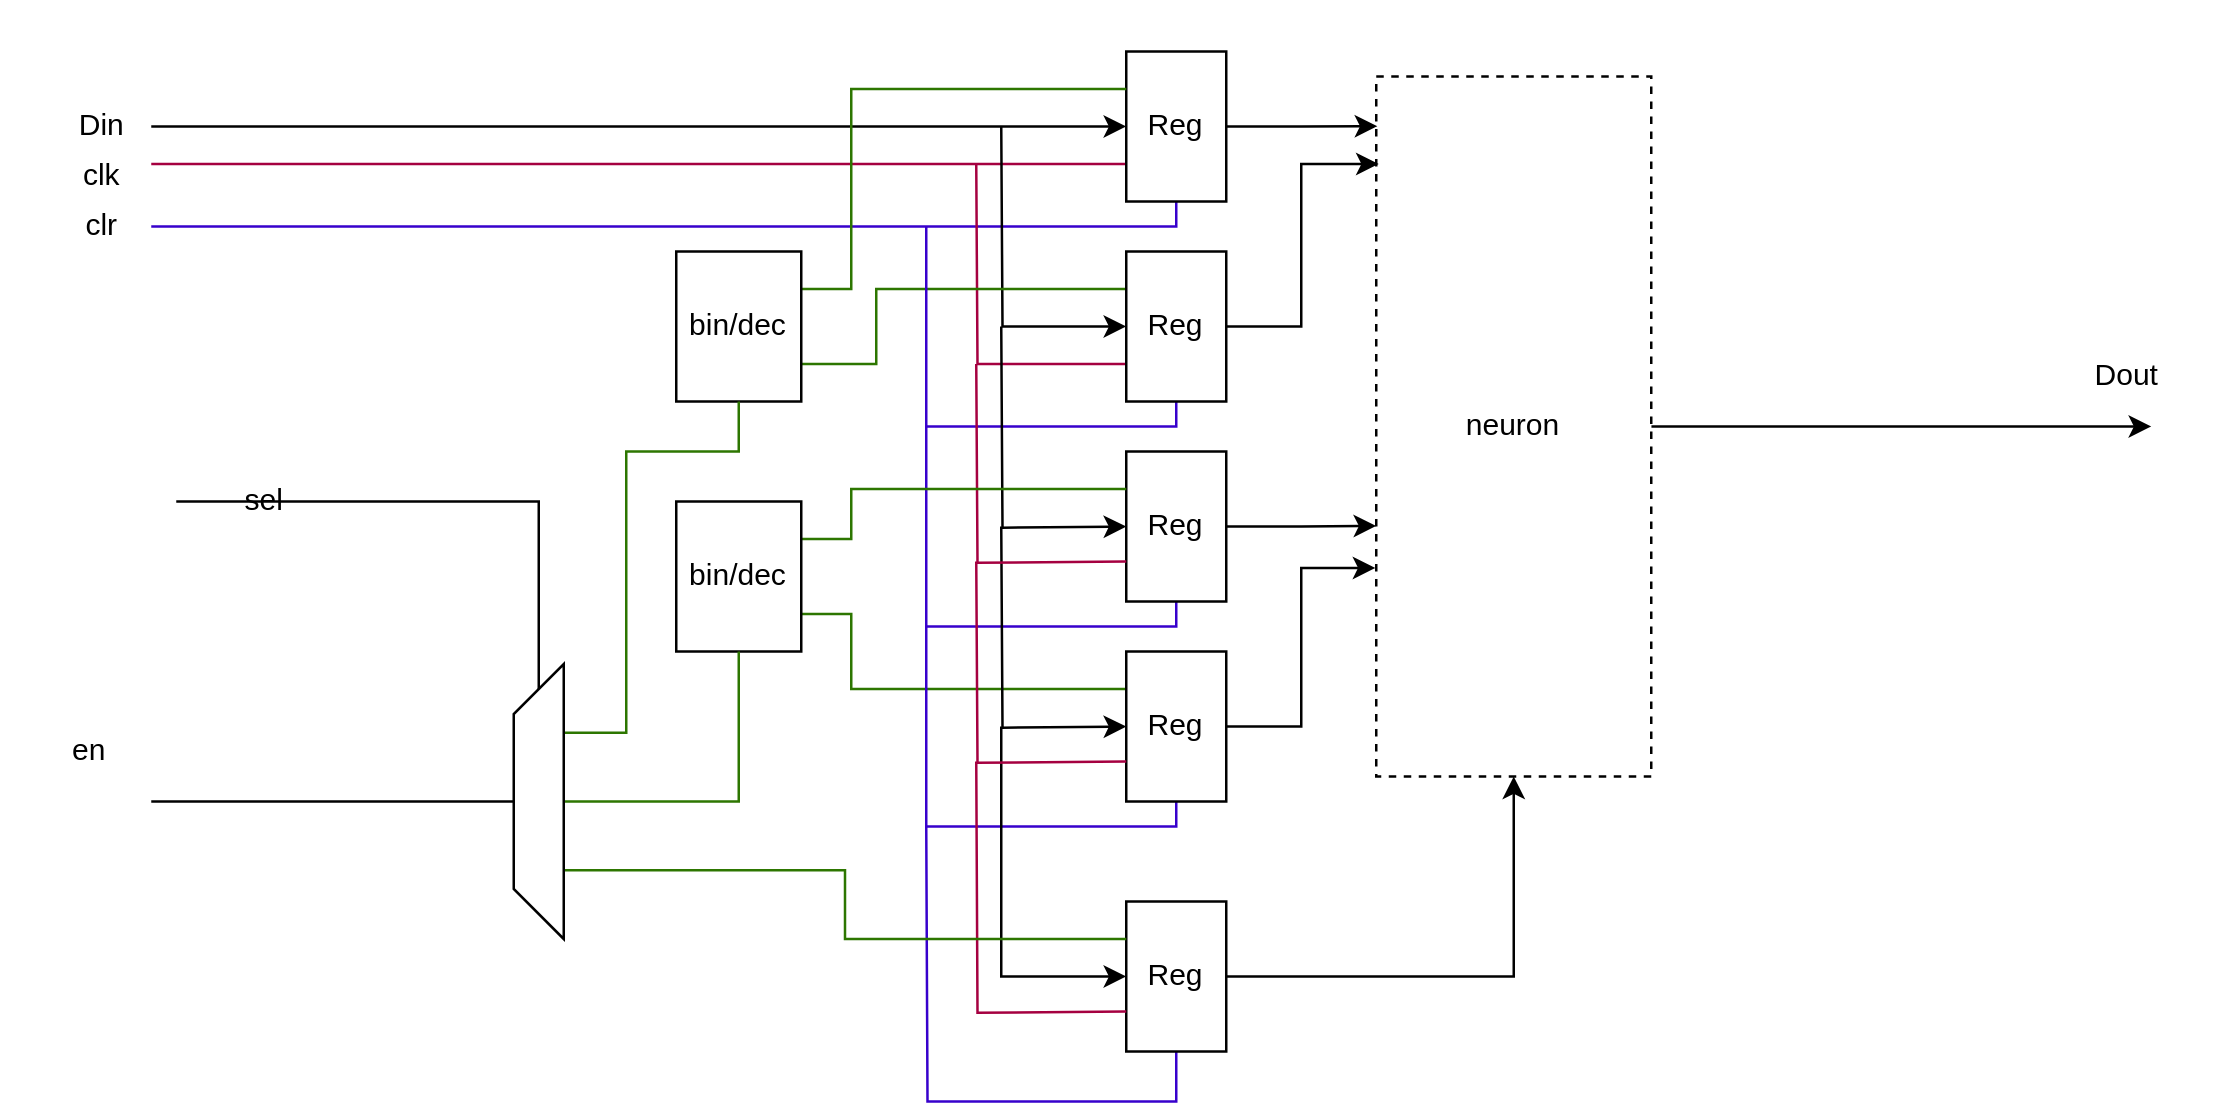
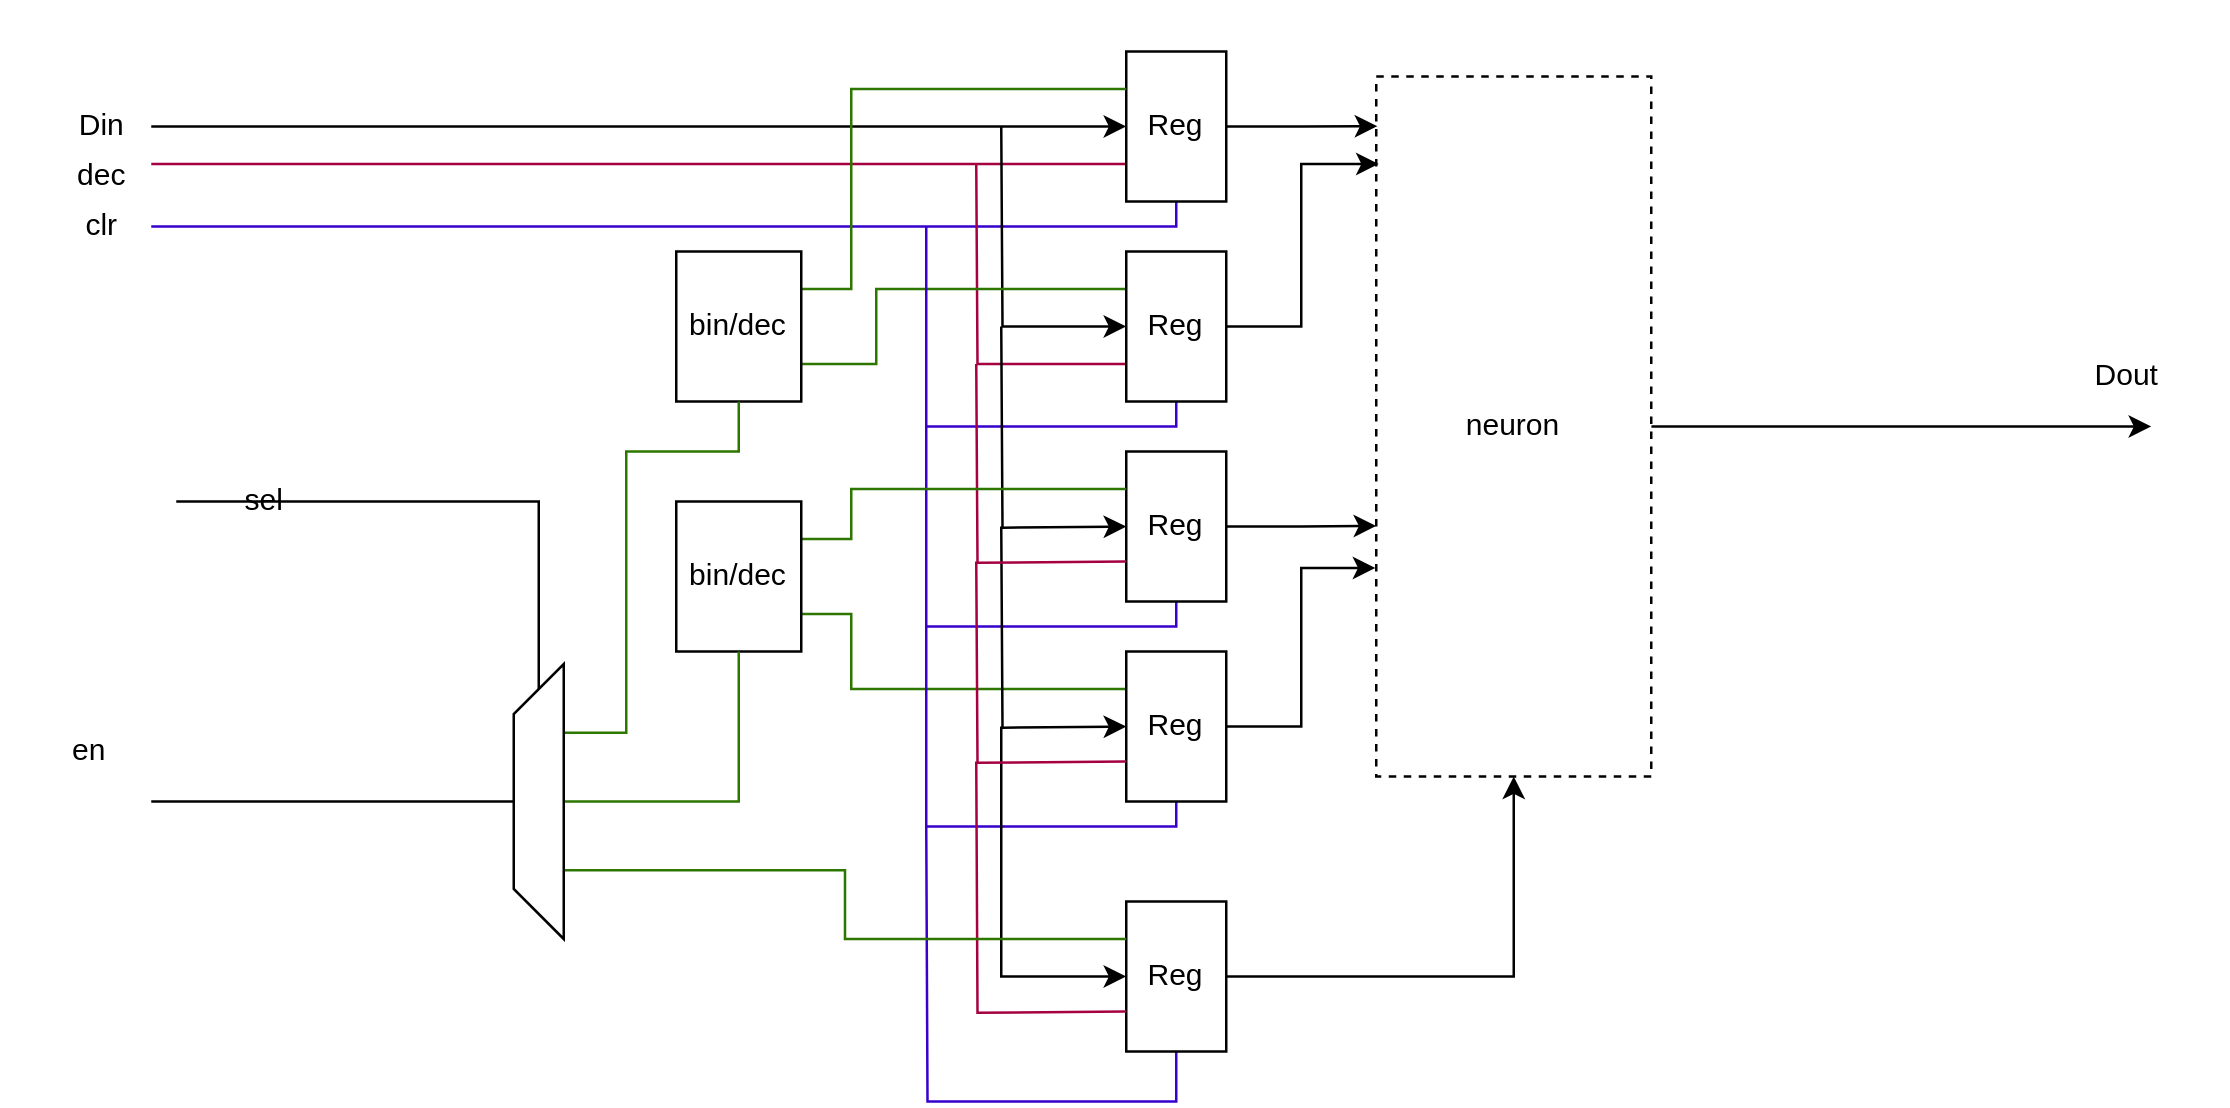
  <mxCell id="0" />
  <mxCell id="1" parent="0" />
  <mxCell id="2" style="edgeStyle=orthogonalEdgeStyle;rounded=0;orthogonalLoop=1;jettySize=auto;html=1;exitX=1;exitY=0.5;exitDx=0;exitDy=0;" parent="1" source="3" edge="1"><mxGeometry relative="1" as="geometry"><mxPoint x="860" y="170" as="targetPoint" /></mxGeometry></mxCell>
  <mxCell id="3" value="neuron" style="rounded=0;whiteSpace=wrap;html=1;dashed=1;" parent="1" vertex="1"><mxGeometry x="550" y="30" width="110" height="280" as="geometry" /></mxCell>
  <mxCell id="4" value="Dout" style="text;html=1;align=center;verticalAlign=middle;resizable=0;points=[];autosize=1;strokeColor=none;fillColor=none;" parent="1" vertex="1"><mxGeometry x="830" y="140" width="40" height="20" as="geometry" /></mxCell>
  <mxCell id="5" style="edgeStyle=orthogonalEdgeStyle;rounded=0;orthogonalLoop=1;jettySize=auto;html=1;exitX=1;exitY=0.5;exitDx=0;exitDy=0;entryX=0.004;entryY=0.071;entryDx=0;entryDy=0;entryPerimeter=0;startArrow=none;startFill=0;endArrow=classic;endFill=1;" parent="1" source="8" target="3" edge="1"><mxGeometry relative="1" as="geometry" /></mxCell>
  <mxCell id="6" style="edgeStyle=orthogonalEdgeStyle;rounded=0;orthogonalLoop=1;jettySize=auto;html=1;exitX=0;exitY=0.75;exitDx=0;exitDy=0;startArrow=none;startFill=0;endArrow=none;endFill=0;fillColor=#d80073;strokeColor=#A50040;" parent="1" source="8" edge="1"><mxGeometry relative="1" as="geometry"><mxPoint x="60" y="65" as="targetPoint" /></mxGeometry></mxCell>
  <mxCell id="7" style="edgeStyle=orthogonalEdgeStyle;rounded=0;orthogonalLoop=1;jettySize=auto;html=1;exitX=0.5;exitY=1;exitDx=0;exitDy=0;startArrow=none;startFill=0;endArrow=none;endFill=0;fillColor=#6a00ff;strokeColor=#3700CC;" parent="1" source="8" edge="1"><mxGeometry relative="1" as="geometry"><mxPoint x="60" y="90" as="targetPoint" /><Array as="points"><mxPoint x="470" y="90" /><mxPoint x="60" y="90" /></Array></mxGeometry></mxCell>
  <mxCell id="8" value="Reg" style="rounded=0;whiteSpace=wrap;html=1;" parent="1" vertex="1"><mxGeometry x="450" y="20" width="40" height="60" as="geometry" /></mxCell>
  <mxCell id="9" style="edgeStyle=orthogonalEdgeStyle;rounded=0;orthogonalLoop=1;jettySize=auto;html=1;exitX=0;exitY=0.5;exitDx=0;exitDy=0;endArrow=none;endFill=0;startArrow=classic;startFill=1;" parent="1" source="14" edge="1"><mxGeometry relative="1" as="geometry"><mxPoint x="400" y="50" as="targetPoint" /></mxGeometry></mxCell>
  <mxCell id="10" style="edgeStyle=orthogonalEdgeStyle;rounded=0;orthogonalLoop=1;jettySize=auto;html=1;exitX=1;exitY=0.5;exitDx=0;exitDy=0;entryX=0.009;entryY=0.125;entryDx=0;entryDy=0;entryPerimeter=0;startArrow=none;startFill=0;endArrow=classic;endFill=1;" parent="1" source="14" target="3" edge="1"><mxGeometry relative="1" as="geometry" /></mxCell>
  <mxCell id="11" style="edgeStyle=orthogonalEdgeStyle;rounded=0;orthogonalLoop=1;jettySize=auto;html=1;exitX=0;exitY=0.75;exitDx=0;exitDy=0;startArrow=none;startFill=0;endArrow=none;endFill=0;fillColor=#d80073;strokeColor=#A50040;" parent="1" source="14" edge="1"><mxGeometry relative="1" as="geometry"><mxPoint x="390" y="65" as="targetPoint" /></mxGeometry></mxCell>
  <mxCell id="12" style="edgeStyle=orthogonalEdgeStyle;rounded=0;orthogonalLoop=1;jettySize=auto;html=1;exitX=0;exitY=0.25;exitDx=0;exitDy=0;entryX=1;entryY=0.75;entryDx=0;entryDy=0;startArrow=none;startFill=0;endArrow=none;endFill=0;fillColor=#60a917;strokeColor=#2D7600;" parent="1" source="14" target="35" edge="1"><mxGeometry relative="1" as="geometry"><Array as="points"><mxPoint x="350" y="115" /><mxPoint x="350" y="145" /></Array></mxGeometry></mxCell>
  <mxCell id="13" style="edgeStyle=orthogonalEdgeStyle;rounded=0;orthogonalLoop=1;jettySize=auto;html=1;exitX=0.5;exitY=1;exitDx=0;exitDy=0;startArrow=none;startFill=0;endArrow=none;endFill=0;fillColor=#6a00ff;strokeColor=#3700CC;" parent="1" source="14" edge="1"><mxGeometry relative="1" as="geometry"><mxPoint x="370" y="90" as="targetPoint" /><Array as="points"><mxPoint x="470" y="170" /><mxPoint x="370" y="170" /></Array></mxGeometry></mxCell>
  <mxCell id="14" value="Reg" style="rounded=0;whiteSpace=wrap;html=1;" parent="1" vertex="1"><mxGeometry x="450" y="100" width="40" height="60" as="geometry" /></mxCell>
  <mxCell id="15" style="edgeStyle=orthogonalEdgeStyle;rounded=0;orthogonalLoop=1;jettySize=auto;html=1;exitX=1;exitY=0.5;exitDx=0;exitDy=0;entryX=0;entryY=0.642;entryDx=0;entryDy=0;entryPerimeter=0;startArrow=none;startFill=0;endArrow=classic;endFill=1;" parent="1" source="17" target="3" edge="1"><mxGeometry relative="1" as="geometry" /></mxCell>
  <mxCell id="16" style="edgeStyle=orthogonalEdgeStyle;rounded=0;orthogonalLoop=1;jettySize=auto;html=1;exitX=0.5;exitY=1;exitDx=0;exitDy=0;startArrow=none;startFill=0;endArrow=none;endFill=0;fillColor=#6a00ff;strokeColor=#3700CC;" parent="1" source="17" edge="1"><mxGeometry relative="1" as="geometry"><mxPoint x="370" y="170" as="targetPoint" /><Array as="points"><mxPoint x="470" y="250" /><mxPoint x="370" y="250" /></Array></mxGeometry></mxCell>
  <mxCell id="17" value="Reg" style="rounded=0;whiteSpace=wrap;html=1;" parent="1" vertex="1"><mxGeometry x="450" y="180" width="40" height="60" as="geometry" /></mxCell>
  <mxCell id="18" style="edgeStyle=orthogonalEdgeStyle;rounded=0;orthogonalLoop=1;jettySize=auto;html=1;exitX=1;exitY=0.5;exitDx=0;exitDy=0;entryX=-0.003;entryY=0.702;entryDx=0;entryDy=0;entryPerimeter=0;startArrow=none;startFill=0;endArrow=classic;endFill=1;" parent="1" source="21" target="3" edge="1"><mxGeometry relative="1" as="geometry" /></mxCell>
  <mxCell id="19" style="edgeStyle=orthogonalEdgeStyle;rounded=0;orthogonalLoop=1;jettySize=auto;html=1;exitX=0;exitY=0.25;exitDx=0;exitDy=0;entryX=1;entryY=0.75;entryDx=0;entryDy=0;startArrow=none;startFill=0;endArrow=none;endFill=0;fillColor=#60a917;strokeColor=#2D7600;" parent="1" source="21" target="37" edge="1"><mxGeometry relative="1" as="geometry"><Array as="points"><mxPoint x="340" y="275" /><mxPoint x="340" y="245" /></Array></mxGeometry></mxCell>
  <mxCell id="20" style="edgeStyle=orthogonalEdgeStyle;rounded=0;orthogonalLoop=1;jettySize=auto;html=1;exitX=0.5;exitY=1;exitDx=0;exitDy=0;startArrow=none;startFill=0;endArrow=none;endFill=0;fillColor=#6a00ff;strokeColor=#3700CC;" parent="1" source="21" edge="1"><mxGeometry relative="1" as="geometry"><mxPoint x="370" y="250" as="targetPoint" /><Array as="points"><mxPoint x="470" y="330" /><mxPoint x="370" y="330" /></Array></mxGeometry></mxCell>
  <mxCell id="21" value="Reg" style="rounded=0;whiteSpace=wrap;html=1;" parent="1" vertex="1"><mxGeometry x="450" y="260" width="40" height="60" as="geometry" /></mxCell>
  <mxCell id="22" style="edgeStyle=orthogonalEdgeStyle;rounded=0;orthogonalLoop=1;jettySize=auto;html=1;exitX=1;exitY=0.5;exitDx=0;exitDy=0;startArrow=none;startFill=0;endArrow=classic;endFill=1;" parent="1" source="24" target="3" edge="1"><mxGeometry relative="1" as="geometry" /></mxCell>
  <mxCell id="23" style="edgeStyle=orthogonalEdgeStyle;rounded=0;orthogonalLoop=1;jettySize=auto;html=1;exitX=0.5;exitY=1;exitDx=0;exitDy=0;startArrow=none;startFill=0;endArrow=none;endFill=0;fillColor=#6a00ff;strokeColor=#3700CC;" parent="1" source="24" edge="1"><mxGeometry relative="1" as="geometry"><mxPoint x="370" y="330" as="targetPoint" /></mxGeometry></mxCell>
  <mxCell id="24" value="Reg" style="rounded=0;whiteSpace=wrap;html=1;" parent="1" vertex="1"><mxGeometry x="450" y="360" width="40" height="60" as="geometry" /></mxCell>
  <mxCell id="25" value="" style="endArrow=classic;html=1;rounded=0;entryX=0;entryY=0.5;entryDx=0;entryDy=0;" parent="1" target="8" edge="1"><mxGeometry width="50" height="50" relative="1" as="geometry"><mxPoint x="60" y="50" as="sourcePoint" /><mxPoint x="110" y="20" as="targetPoint" /></mxGeometry></mxCell>
  <mxCell id="26" style="edgeStyle=orthogonalEdgeStyle;rounded=0;orthogonalLoop=1;jettySize=auto;html=1;exitX=0;exitY=0.5;exitDx=0;exitDy=0;endArrow=none;endFill=0;startArrow=classic;startFill=1;" parent="1" edge="1"><mxGeometry relative="1" as="geometry"><mxPoint x="400" y="130" as="targetPoint" /><mxPoint x="450" y="210" as="sourcePoint" /></mxGeometry></mxCell>
  <mxCell id="27" style="edgeStyle=orthogonalEdgeStyle;rounded=0;orthogonalLoop=1;jettySize=auto;html=1;exitX=0;exitY=0.5;exitDx=0;exitDy=0;endArrow=none;endFill=0;startArrow=classic;startFill=1;" parent="1" edge="1"><mxGeometry relative="1" as="geometry"><mxPoint x="400" y="210" as="targetPoint" /><mxPoint x="450" y="290" as="sourcePoint" /></mxGeometry></mxCell>
  <mxCell id="28" style="edgeStyle=orthogonalEdgeStyle;rounded=0;orthogonalLoop=1;jettySize=auto;html=1;endArrow=none;endFill=0;startArrow=classic;startFill=1;" parent="1" edge="1"><mxGeometry relative="1" as="geometry"><mxPoint x="400" y="290" as="targetPoint" /><mxPoint x="450" y="390" as="sourcePoint" /><Array as="points"><mxPoint x="450" y="390" /><mxPoint x="400" y="390" /></Array></mxGeometry></mxCell>
  <mxCell id="29" value="Din" style="text;html=1;align=center;verticalAlign=middle;resizable=0;points=[];autosize=1;strokeColor=none;fillColor=none;" parent="1" vertex="1"><mxGeometry x="25" y="40" width="30" height="20" as="geometry" /></mxCell>
  <mxCell id="30" style="edgeStyle=orthogonalEdgeStyle;rounded=0;orthogonalLoop=1;jettySize=auto;html=1;exitX=0;exitY=0.75;exitDx=0;exitDy=0;startArrow=none;startFill=0;endArrow=none;endFill=0;fillColor=#d80073;strokeColor=#A50040;" parent="1" edge="1"><mxGeometry relative="1" as="geometry"><mxPoint x="390" y="145" as="targetPoint" /><mxPoint x="450" y="224" as="sourcePoint" /></mxGeometry></mxCell>
  <mxCell id="31" style="edgeStyle=orthogonalEdgeStyle;rounded=0;orthogonalLoop=1;jettySize=auto;html=1;exitX=0;exitY=0.75;exitDx=0;exitDy=0;startArrow=none;startFill=0;endArrow=none;endFill=0;fillColor=#d80073;strokeColor=#A50040;" parent="1" edge="1"><mxGeometry relative="1" as="geometry"><mxPoint x="390" y="224" as="targetPoint" /><mxPoint x="450" y="304" as="sourcePoint" /></mxGeometry></mxCell>
  <mxCell id="32" style="edgeStyle=orthogonalEdgeStyle;rounded=0;orthogonalLoop=1;jettySize=auto;html=1;exitX=0;exitY=0.75;exitDx=0;exitDy=0;startArrow=none;startFill=0;endArrow=none;endFill=0;fillColor=#d80073;strokeColor=#A50040;" parent="1" edge="1"><mxGeometry relative="1" as="geometry"><mxPoint x="390" y="304" as="targetPoint" /><mxPoint x="450" y="404" as="sourcePoint" /></mxGeometry></mxCell>
- <mxCell id="33" value="clk" style="text;html=1;align=center;verticalAlign=middle;resizable=0;points=[];autosize=1;strokeColor=none;fillColor=none;" parent="1" vertex="1"><mxGeometry x="25" y="60" width="30" height="20" as="geometry" /></mxCell>
+ <mxCell id="33" value="dec" style="text;html=1;align=center;verticalAlign=middle;resizable=0;points=[];autosize=1;strokeColor=none;fillColor=none;" parent="1" vertex="1"><mxGeometry x="25" y="60" width="30" height="20" as="geometry" /></mxCell>
  <mxCell id="34" style="edgeStyle=orthogonalEdgeStyle;rounded=0;orthogonalLoop=1;jettySize=auto;html=1;exitX=1;exitY=0.25;exitDx=0;exitDy=0;entryX=0;entryY=0.25;entryDx=0;entryDy=0;startArrow=none;startFill=0;endArrow=none;endFill=0;fillColor=#60a917;strokeColor=#2D7600;" parent="1" source="35" target="8" edge="1"><mxGeometry relative="1" as="geometry"><Array as="points"><mxPoint x="340" y="115" /><mxPoint x="340" y="35" /></Array></mxGeometry></mxCell>
  <mxCell id="35" value="bin/dec" style="rounded=0;whiteSpace=wrap;html=1;" parent="1" vertex="1"><mxGeometry x="270" y="100" width="50" height="60" as="geometry" /></mxCell>
  <mxCell id="36" style="edgeStyle=orthogonalEdgeStyle;rounded=0;orthogonalLoop=1;jettySize=auto;html=1;exitX=1;exitY=0.25;exitDx=0;exitDy=0;entryX=0;entryY=0.25;entryDx=0;entryDy=0;startArrow=none;startFill=0;endArrow=none;endFill=0;fillColor=#60a917;strokeColor=#2D7600;" parent="1" source="37" target="17" edge="1"><mxGeometry relative="1" as="geometry"><Array as="points"><mxPoint x="340" y="215" /><mxPoint x="340" y="195" /></Array></mxGeometry></mxCell>
  <mxCell id="37" value="bin/dec" style="rounded=0;whiteSpace=wrap;html=1;" parent="1" vertex="1"><mxGeometry x="270" y="200" width="50" height="60" as="geometry" /></mxCell>
  <mxCell id="38" style="edgeStyle=orthogonalEdgeStyle;rounded=0;orthogonalLoop=1;jettySize=auto;html=1;exitX=0.5;exitY=0;exitDx=0;exitDy=0;startArrow=none;startFill=0;endArrow=none;endFill=0;" parent="1" source="43" edge="1"><mxGeometry relative="1" as="geometry"><mxPoint x="60" y="320" as="targetPoint" /></mxGeometry></mxCell>
  <mxCell id="39" style="edgeStyle=orthogonalEdgeStyle;rounded=0;orthogonalLoop=1;jettySize=auto;html=1;exitX=0.5;exitY=1;exitDx=0;exitDy=0;entryX=0.5;entryY=1;entryDx=0;entryDy=0;startArrow=none;startFill=0;endArrow=none;endFill=0;fillColor=#60a917;strokeColor=#2D7600;" parent="1" source="43" target="37" edge="1"><mxGeometry relative="1" as="geometry" /></mxCell>
  <mxCell id="40" style="edgeStyle=orthogonalEdgeStyle;rounded=0;orthogonalLoop=1;jettySize=auto;html=1;exitX=0.75;exitY=1;exitDx=0;exitDy=0;entryX=0.5;entryY=1;entryDx=0;entryDy=0;startArrow=none;startFill=0;endArrow=none;endFill=0;fillColor=#60a917;strokeColor=#2D7600;" parent="1" source="43" target="35" edge="1"><mxGeometry relative="1" as="geometry"><Array as="points"><mxPoint x="250" y="293" /><mxPoint x="250" y="180" /><mxPoint x="295" y="180" /></Array></mxGeometry></mxCell>
  <mxCell id="41" style="edgeStyle=orthogonalEdgeStyle;rounded=0;orthogonalLoop=1;jettySize=auto;html=1;exitX=0.25;exitY=1;exitDx=0;exitDy=0;entryX=0;entryY=0.25;entryDx=0;entryDy=0;startArrow=none;startFill=0;endArrow=none;endFill=0;fillColor=#60a917;strokeColor=#2D7600;" parent="1" source="43" target="24" edge="1"><mxGeometry relative="1" as="geometry" /></mxCell>
  <mxCell id="42" style="edgeStyle=orthogonalEdgeStyle;rounded=0;orthogonalLoop=1;jettySize=auto;html=1;exitX=1;exitY=0.5;exitDx=0;exitDy=0;startArrow=none;startFill=0;endArrow=none;endFill=0;" parent="1" source="43" edge="1"><mxGeometry relative="1" as="geometry"><mxPoint x="70" y="200" as="targetPoint" /><Array as="points"><mxPoint x="215" y="200" /></Array></mxGeometry></mxCell>
  <mxCell id="43" value="" style="shape=trapezoid;perimeter=trapezoidPerimeter;whiteSpace=wrap;html=1;fixedSize=1;rotation=-90;" parent="1" vertex="1"><mxGeometry x="160" y="310" width="110" height="20" as="geometry" /></mxCell>
  <mxCell id="44" value="en" style="text;html=1;align=center;verticalAlign=middle;resizable=0;points=[];autosize=1;strokeColor=none;fillColor=none;" parent="1" vertex="1"><mxGeometry x="20" y="290" width="30" height="20" as="geometry" /></mxCell>
  <mxCell id="45" value="sel" style="text;html=1;align=center;verticalAlign=middle;resizable=0;points=[];autosize=1;strokeColor=none;fillColor=none;" parent="1" vertex="1"><mxGeometry x="90" y="190" width="30" height="20" as="geometry" /></mxCell>
  <mxCell id="46" value="clr" style="text;html=1;align=center;verticalAlign=middle;resizable=0;points=[];autosize=1;strokeColor=none;fillColor=none;" parent="1" vertex="1"><mxGeometry x="25" y="80" width="30" height="20" as="geometry" /></mxCell>
